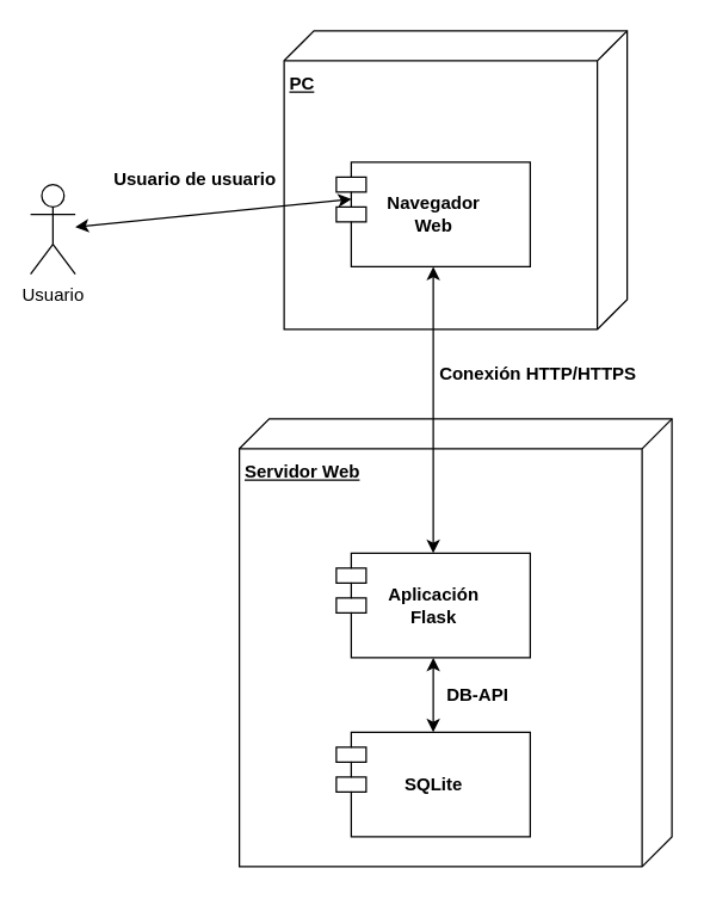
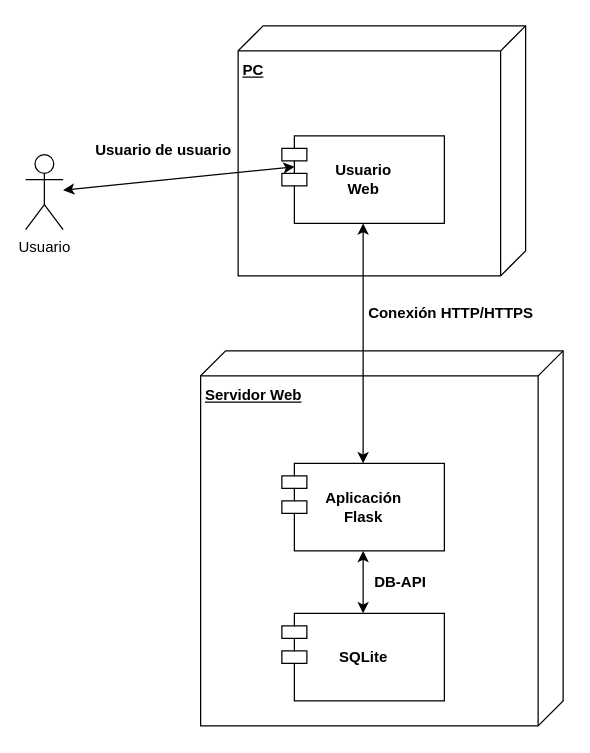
  <mxCell id="0" />
  <mxCell id="1" parent="0" />
  <mxCell id="2" value="&lt;div&gt;&lt;b&gt;&lt;br&gt;&lt;/b&gt;&lt;/div&gt;&lt;div&gt;&lt;b&gt;Servidor Web&lt;br&gt;&lt;/b&gt;&lt;/div&gt;" style="verticalAlign=top;align=left;spacingTop=8;spacingLeft=2;spacingRight=12;shape=cube;size=20;direction=south;fontStyle=4;html=1;whiteSpace=wrap;" parent="1" vertex="1"><mxGeometry x="160" y="280" width="290" height="300" as="geometry" /></mxCell>
  <mxCell id="3" value="" style="shape=module;align=left;spacingLeft=20;align=center;verticalAlign=top;whiteSpace=wrap;html=1;" parent="1" vertex="1"><mxGeometry x="225" y="370" width="130" height="70" as="geometry" /></mxCell>
  <mxCell id="4" value="&lt;div&gt;Aplicación &lt;br&gt;&lt;/div&gt;&lt;div&gt;Flask&lt;/div&gt;" style="text;align=center;fontStyle=1;verticalAlign=middle;spacingLeft=3;spacingRight=3;strokeColor=none;rotatable=0;points=[[0,0.5],[1,0.5]];portConstraint=eastwest;html=1;" parent="1" vertex="1"><mxGeometry x="250" y="392" width="80" height="26" as="geometry" /></mxCell>
  <mxCell id="5" value="" style="shape=module;align=left;spacingLeft=20;align=center;verticalAlign=top;whiteSpace=wrap;html=1;" parent="1" vertex="1"><mxGeometry x="225" y="490" width="130" height="70" as="geometry" /></mxCell>
  <mxCell id="6" value="SQLite" style="text;align=center;fontStyle=1;verticalAlign=middle;spacingLeft=3;spacingRight=3;strokeColor=none;rotatable=0;points=[[0,0.5],[1,0.5]];portConstraint=eastwest;html=1;" parent="1" vertex="1"><mxGeometry x="250" y="512" width="80" height="26" as="geometry" /></mxCell>
  <mxCell id="7" value="&lt;div&gt;&lt;b&gt;&lt;br&gt;&lt;/b&gt;&lt;/div&gt;&lt;div&gt;&lt;b&gt;PC&lt;/b&gt;&lt;/div&gt;" style="verticalAlign=top;align=left;spacingTop=8;spacingLeft=2;spacingRight=12;shape=cube;size=20;direction=south;fontStyle=4;html=1;whiteSpace=wrap;" parent="1" vertex="1"><mxGeometry x="190" y="20" width="230" height="200" as="geometry" /></mxCell>
  <mxCell id="8" value="" style="shape=module;align=left;spacingLeft=20;align=center;verticalAlign=top;whiteSpace=wrap;html=1;" parent="1" vertex="1"><mxGeometry x="225" y="108" width="130" height="70" as="geometry" /></mxCell>
- <mxCell id="9" value="&lt;div&gt;Navegador&lt;/div&gt;&lt;div&gt;Web&lt;br&gt;&lt;/div&gt;" style="text;align=center;fontStyle=1;verticalAlign=middle;spacingLeft=3;spacingRight=3;strokeColor=none;rotatable=0;points=[[0,0.5],[1,0.5]];portConstraint=eastwest;html=1;" parent="1" vertex="1"><mxGeometry x="250" y="130" width="80" height="26" as="geometry" /></mxCell>
+ <mxCell id="9" value="&lt;div&gt;Usuario&lt;/div&gt;&lt;div&gt;Web&lt;br&gt;&lt;/div&gt;" style="text;align=center;fontStyle=1;verticalAlign=middle;spacingLeft=3;spacingRight=3;strokeColor=none;rotatable=0;points=[[0,0.5],[1,0.5]];portConstraint=eastwest;html=1;" parent="1" vertex="1"><mxGeometry x="250" y="130" width="80" height="26" as="geometry" /></mxCell>
  <mxCell id="10" value="" style="endArrow=classic;startArrow=classic;html=1;rounded=0;" parent="1" source="8" target="3" edge="1"><mxGeometry width="50" height="50" relative="1" as="geometry"><mxPoint x="-80" y="640" as="sourcePoint" /><mxPoint x="-30" y="590" as="targetPoint" /></mxGeometry></mxCell>
  <mxCell id="11" value="" style="endArrow=classic;startArrow=classic;html=1;rounded=0;" parent="1" source="5" target="3" edge="1"><mxGeometry width="50" height="50" relative="1" as="geometry"><mxPoint x="30" y="640" as="sourcePoint" /><mxPoint x="80" y="590" as="targetPoint" /></mxGeometry></mxCell>
  <mxCell id="12" value="Conexión HTTP/HTTPS" style="text;html=1;align=center;verticalAlign=middle;resizable=0;points=[];autosize=1;strokeColor=none;fillColor=none;rotation=0;fontStyle=1" parent="1" vertex="1"><mxGeometry x="280" y="235" width="160" height="30" as="geometry" /></mxCell>
  <mxCell id="13" value="&lt;b&gt;DB-API&lt;/b&gt;" style="text;html=1;strokeColor=none;fillColor=none;align=center;verticalAlign=middle;whiteSpace=wrap;rounded=0;" parent="1" vertex="1"><mxGeometry x="290" y="450" width="60" height="30" as="geometry" /></mxCell>
  <mxCell id="14" value="Usuario" style="shape=umlActor;verticalLabelPosition=bottom;verticalAlign=top;html=1;outlineConnect=0;" parent="1" vertex="1"><mxGeometry x="20" y="123" width="30" height="60" as="geometry" /></mxCell>
  <mxCell id="15" value="" style="endArrow=classic;startArrow=classic;html=1;rounded=0;entryX=0.078;entryY=0.354;entryDx=0;entryDy=0;entryPerimeter=0;" parent="1" source="14" target="8" edge="1"><mxGeometry width="50" height="50" relative="1" as="geometry"><mxPoint x="-60" y="280" as="sourcePoint" /><mxPoint x="-10" y="230" as="targetPoint" /></mxGeometry></mxCell>
  <mxCell id="16" value="&lt;b&gt;Usuario de usuario&lt;/b&gt;" style="text;html=1;align=center;verticalAlign=middle;resizable=0;points=[];autosize=1;strokeColor=none;fillColor=none;" vertex="1" parent="1"><mxGeometry x="65" y="105" width="130" height="30" as="geometry" /></mxCell>
